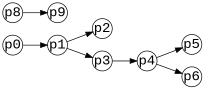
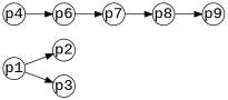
  digraph {
    fontname="Liberation Mono"
    rankdir=LR
    node [fixedsize=true fontname="Liberation Mono" fontsize=20]
    edge [arrowsize=1 fontname="Liberation Mono"]
-   p0 [height=0.4 width=0.4]
    p1 [height=0.4 width=0.4]
    p2 [height=0.4 width=0.4]
    p3 [height=0.4 width=0.4]
    p4 [height=0.4 width=0.4]
-   p5 [height=0.4 width=0.4]
    p6 [height=0.4 width=0.4]
+   p7 [height=0.4 width=0.4]
    p8 [height=0.4 width=0.4]
    p9 [height=0.4 width=0.4]
-   p0 -> p1
    p1 -> p2
    p1 -> p3
-   p3 -> p4
-   p4 -> p5
    p4 -> p6
+   p6 -> p7
+   p7 -> p8
    p8 -> p9
  }
